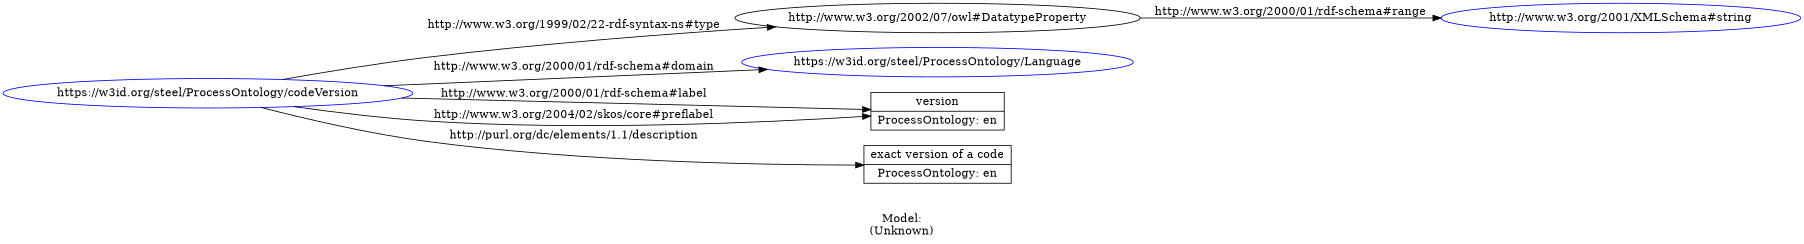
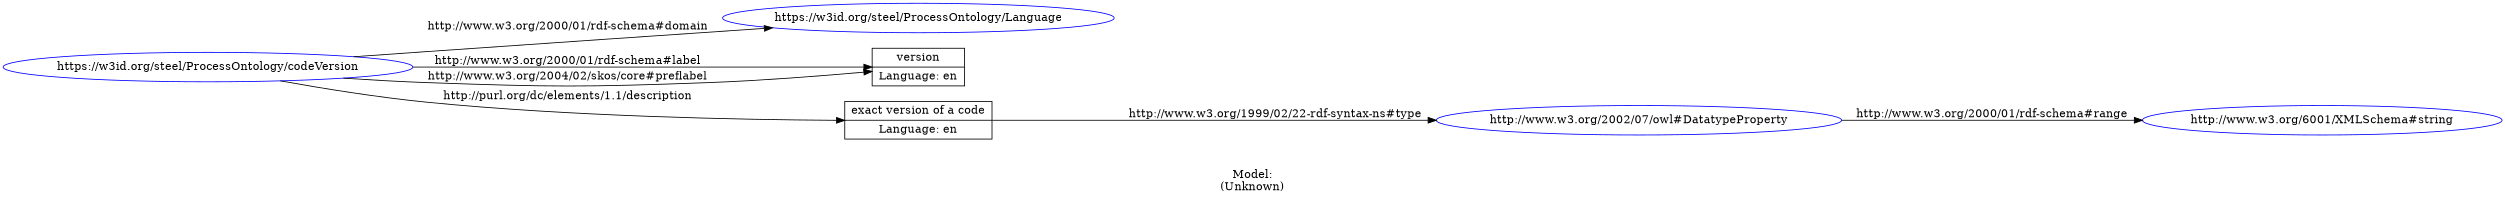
  digraph {
    label="\n\nModel:\n(Unknown)"
    rankdir=LR
    node [color=blue shape=ellipse]
    n1 [label="https://w3id.org/steel/ProcessOntology/codeVersion"]
-   n2 [color=black label="http://www.w3.org/2002/07/owl#DatatypeProperty"]
+   n2 [label="http://www.w3.org/2002/07/owl#DatatypeProperty"]
    n3 [label="https://w3id.org/steel/ProcessOntology/Language"]
-   n4 [label="version|ProcessOntology: en" shape=record color=""]
-   n5 [label="exact version of a code|ProcessOntology: en" shape=record color=""]
-   n6 [label="http://www.w3.org/2001/XMLSchema#string"]
-   n1 -> n2 [label="http://www.w3.org/1999/02/22-rdf-syntax-ns#type"]
+   n4 [label="version|Language: en" shape=record color=""]
+   n5 [label="exact version of a code|Language: en" shape=record color=""]
+   n6 [label="http://www.w3.org/6001/XMLSchema#string"]
+   n5 -> n2 [label="http://www.w3.org/1999/02/22-rdf-syntax-ns#type"]
    n1 -> n3 [label="http://www.w3.org/2000/01/rdf-schema#domain"]
    n1 -> n4 [label="http://www.w3.org/2000/01/rdf-schema#label"]
    n1 -> n4 [label="http://www.w3.org/2004/02/skos/core#preflabel"]
    n1 -> n5 [label="http://purl.org/dc/elements/1.1/description"]
    n2 -> n6 [label="http://www.w3.org/2000/01/rdf-schema#range"]
  }
